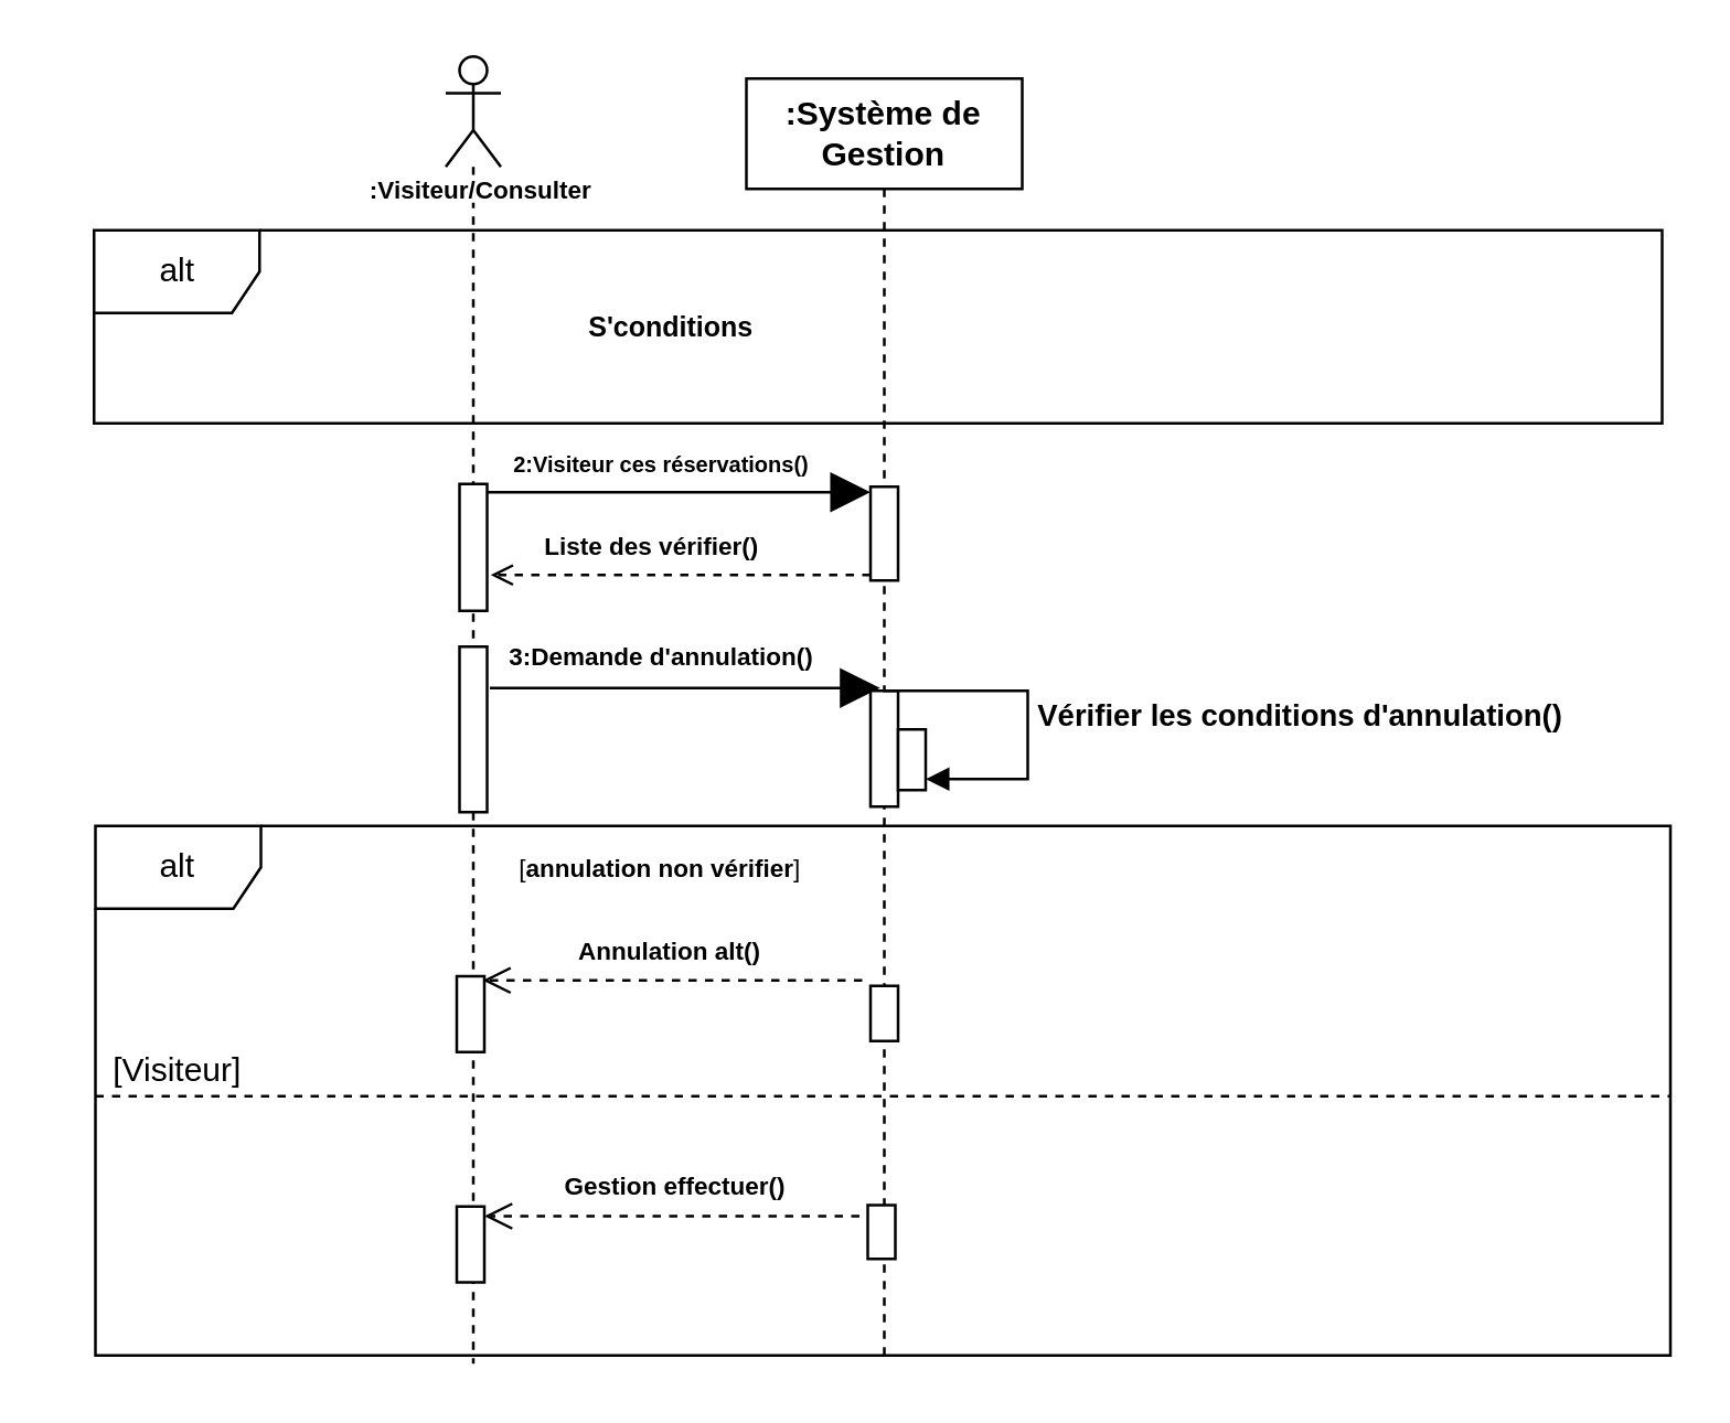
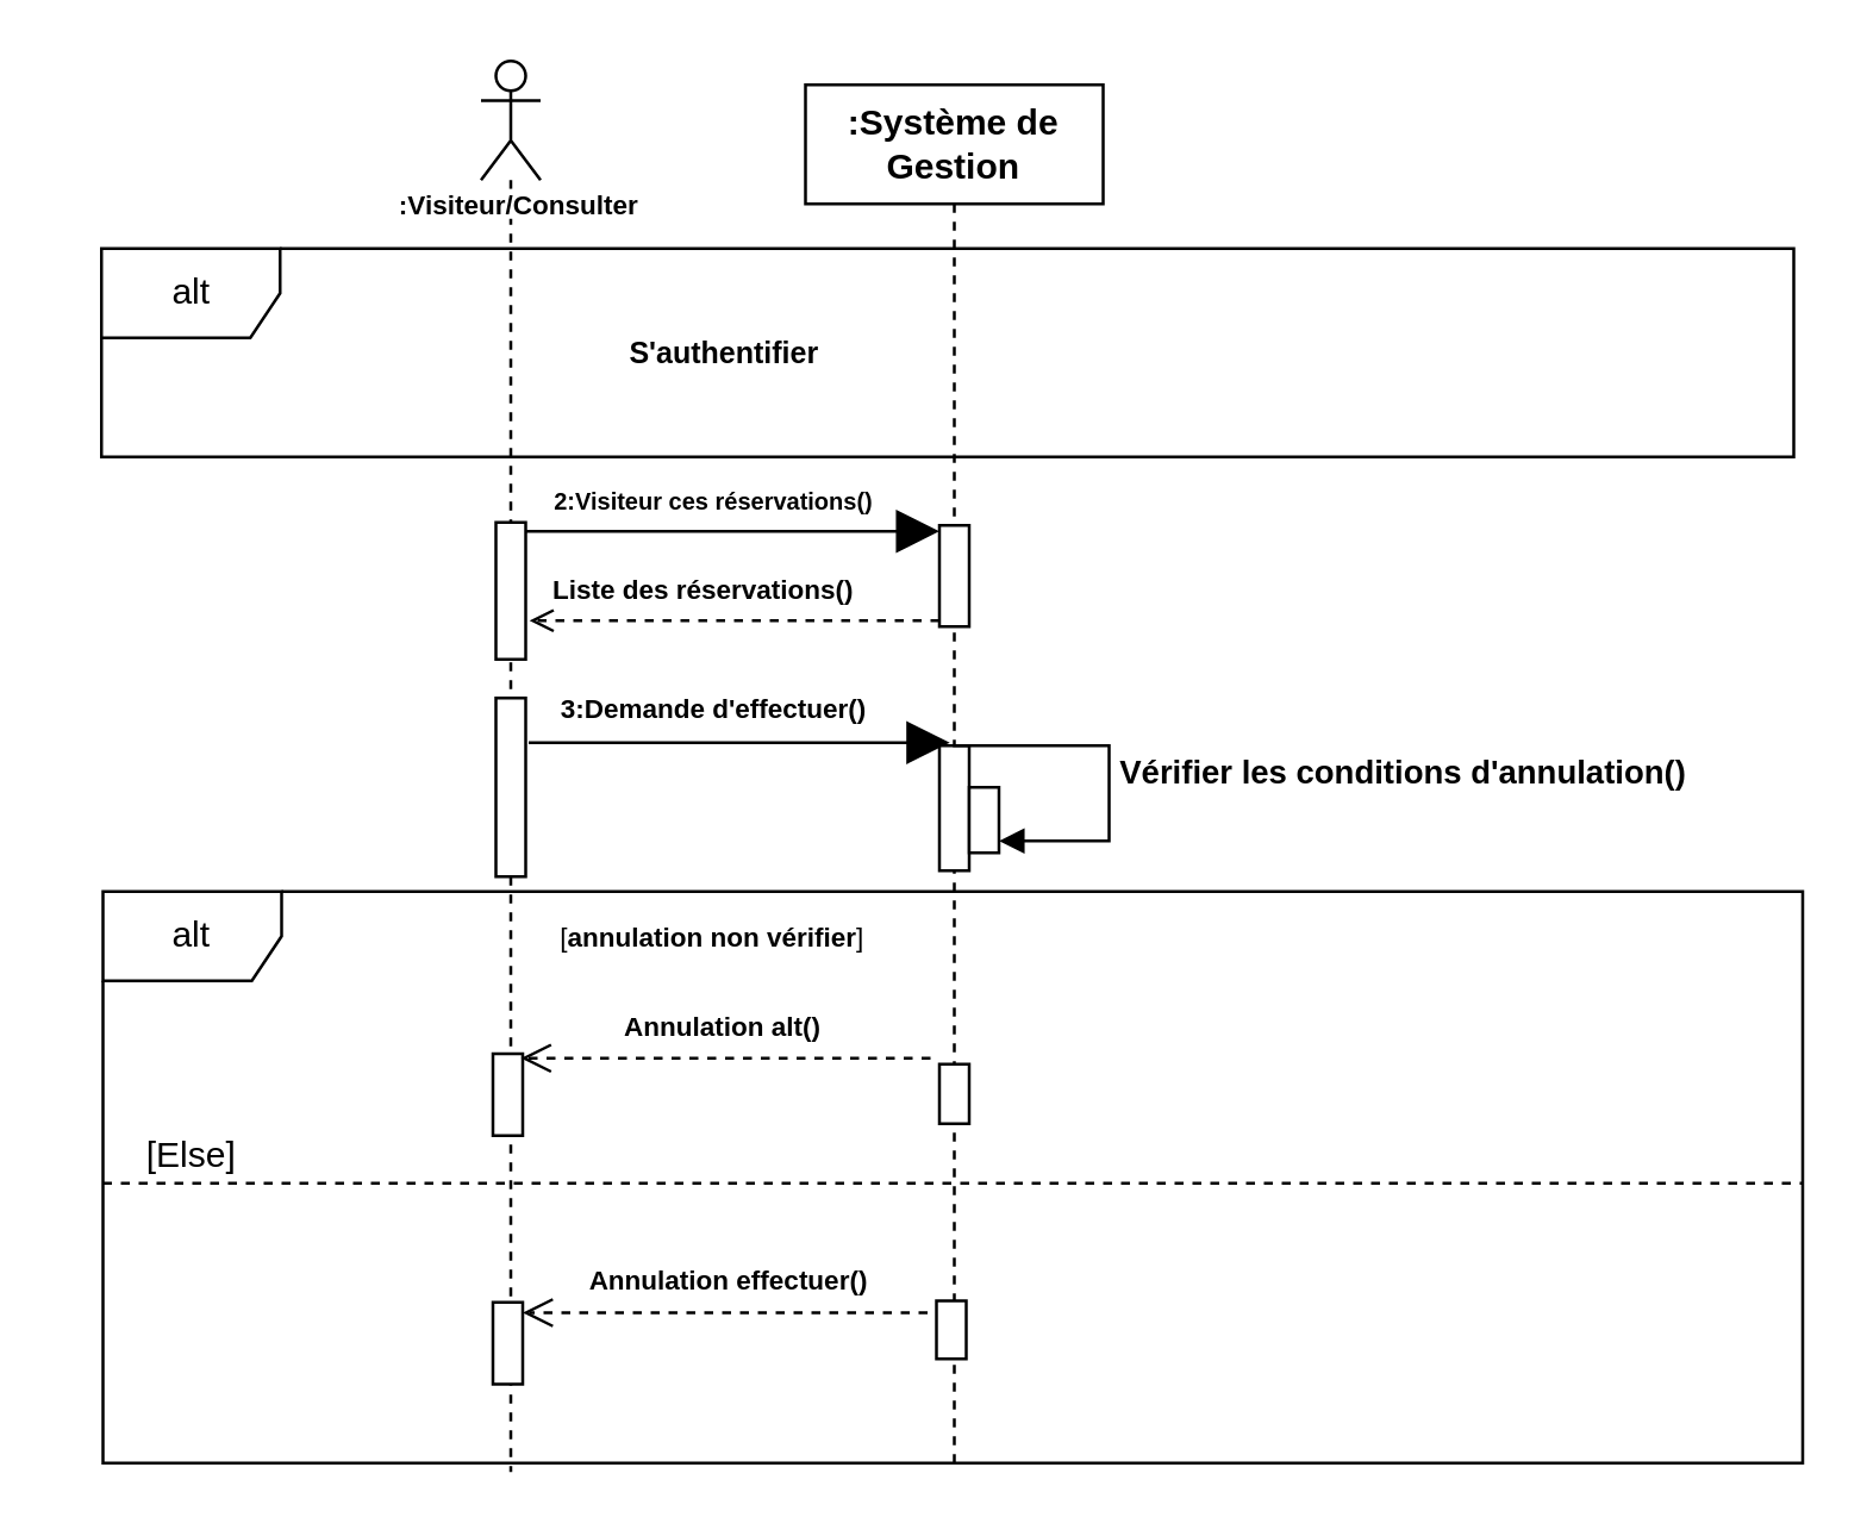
  <mxCell id="0" />
  <mxCell id="1" parent="0" />
  <mxCell id="2" value="" style="shape=umlLifeline;perimeter=lifelinePerimeter;whiteSpace=wrap;html=1;container=1;dropTarget=0;collapsible=0;recursiveResize=0;outlineConnect=0;portConstraint=eastwest;newEdgeStyle={&quot;curved&quot;:0,&quot;rounded&quot;:0};participant=umlActor;" vertex="1" parent="1"><mxGeometry x="161" y="20" width="20" height="474" as="geometry" /></mxCell>
  <mxCell id="3" value="" style="html=1;points=[[0,0,0,0,5],[0,1,0,0,-5],[1,0,0,0,5],[1,1,0,0,-5]];perimeter=orthogonalPerimeter;outlineConnect=0;targetShapes=umlLifeline;portConstraint=eastwest;newEdgeStyle={&quot;curved&quot;:0,&quot;rounded&quot;:0};fillColor=light-dark(#FFFFFF,#FFFFFF);strokeColor=light-dark(#000000,#000000);" vertex="1" parent="2"><mxGeometry x="4" y="333.5" width="10" height="27.5" as="geometry" /></mxCell>
  <mxCell id="4" value="&lt;b&gt;:Système de Gestion&lt;/b&gt;" style="shape=umlLifeline;perimeter=lifelinePerimeter;whiteSpace=wrap;html=1;container=0;dropTarget=0;collapsible=0;recursiveResize=0;outlineConnect=0;portConstraint=eastwest;newEdgeStyle={&quot;edgeStyle&quot;:&quot;elbowEdgeStyle&quot;,&quot;elbow&quot;:&quot;vertical&quot;,&quot;curved&quot;:0,&quot;rounded&quot;:0};fillColor=light-dark(#FFFFFF, #ffffff);strokeColor=light-dark(#000000,#000000);labelBackgroundColor=none;fontColor=light-dark(#000000,#000000);" vertex="1" parent="1"><mxGeometry x="270" y="28" width="100" height="466" as="geometry" /></mxCell>
  <mxCell id="5" value="" style="html=1;points=[[0,0,0,0,5],[0,1,0,0,-5],[1,0,0,0,5],[1,1,0,0,-5]];perimeter=orthogonalPerimeter;outlineConnect=0;targetShapes=umlLifeline;portConstraint=eastwest;newEdgeStyle={&quot;curved&quot;:0,&quot;rounded&quot;:0};fillColor=light-dark(#FFFFFF,#FFFFFF);strokeColor=light-dark(#000000,#000000);" vertex="1" parent="1"><mxGeometry x="166" y="175" width="10" height="46" as="geometry" /></mxCell>
  <mxCell id="6" value="" style="html=1;points=[[0,0,0,0,5],[0,1,0,0,-5],[1,0,0,0,5],[1,1,0,0,-5]];perimeter=orthogonalPerimeter;outlineConnect=0;targetShapes=umlLifeline;portConstraint=eastwest;newEdgeStyle={&quot;curved&quot;:0,&quot;rounded&quot;:0};fillColor=light-dark(#FFFFFF,#FFFFFF);strokeColor=light-dark(#000000,#000000);" vertex="1" parent="1"><mxGeometry x="166" y="234" width="10" height="60" as="geometry" /></mxCell>
  <mxCell id="7" value="" style="endArrow=block;endFill=1;endSize=12;html=1;rounded=0;strokeColor=light-dark(#000000,#000000);" edge="1" parent="1" target="25"><mxGeometry width="160" relative="1" as="geometry"><mxPoint x="176" y="178" as="sourcePoint" /><mxPoint x="305.28" y="178" as="targetPoint" /></mxGeometry></mxCell>
  <mxCell id="8" value="&lt;font style=&quot;color: light-dark(rgb(0, 0, 0), rgb(0, 0, 0)); font-size: 8px;&quot;&gt;&lt;b&gt;2:Visiteur ces réservations()&lt;/b&gt;&lt;/font&gt;" style="text;html=1;align=center;verticalAlign=middle;whiteSpace=wrap;rounded=0;" vertex="1" parent="1"><mxGeometry x="173.92" y="158" width="131.08" height="17" as="geometry" /></mxCell>
  <mxCell id="9" value="" style="endArrow=open;html=1;rounded=0;strokeColor=light-dark(#000000,#000000);dashed=1;strokeWidth=1;endFill=0;entryX=0;entryY=1;entryDx=0;entryDy=0;" edge="1" parent="1" target="10"><mxGeometry width="50" height="50" relative="1" as="geometry"><mxPoint x="315" y="208" as="sourcePoint" /><mxPoint x="168.727" y="213" as="targetPoint" /></mxGeometry></mxCell>
- <mxCell id="10" value="&lt;font style=&quot;color: light-dark(rgb(0, 0, 0), rgb(0, 0, 0)); font-size: 9px;&quot;&gt;&lt;b style=&quot;&quot;&gt;Liste des vérifier()&lt;/b&gt;&lt;/font&gt;" style="text;html=1;align=center;verticalAlign=middle;whiteSpace=wrap;rounded=0;" vertex="1" parent="1"><mxGeometry x="177.28" y="186" width="118" height="22" as="geometry" /></mxCell>
+ <mxCell id="10" value="&lt;font style=&quot;color: light-dark(rgb(0, 0, 0), rgb(0, 0, 0)); font-size: 9px;&quot;&gt;&lt;b style=&quot;&quot;&gt;Liste des réservations()&lt;/b&gt;&lt;/font&gt;" style="text;html=1;align=center;verticalAlign=middle;whiteSpace=wrap;rounded=0;" vertex="1" parent="1"><mxGeometry x="177.28" y="186" width="118" height="22" as="geometry" /></mxCell>
  <mxCell id="11" value="" style="endArrow=block;endFill=1;endSize=12;html=1;rounded=0;strokeColor=light-dark(#000000,#000000);" edge="1" parent="1"><mxGeometry width="160" relative="1" as="geometry"><mxPoint x="177" y="249" as="sourcePoint" /><mxPoint x="318.5" y="249" as="targetPoint" /></mxGeometry></mxCell>
- <mxCell id="12" value="&lt;font style=&quot;color: light-dark(rgb(0, 0, 0), rgb(0, 0, 0)); font-size: 9px;&quot;&gt;&lt;b style=&quot;&quot;&gt;3:Demande d'annulation()&lt;/b&gt;&lt;/font&gt;" style="text;html=1;align=center;verticalAlign=middle;whiteSpace=wrap;rounded=0;" vertex="1" parent="1"><mxGeometry x="175.28" y="228" width="129" height="18" as="geometry" /></mxCell>
+ <mxCell id="12" value="&lt;font style=&quot;color: light-dark(rgb(0, 0, 0), rgb(0, 0, 0)); font-size: 9px;&quot;&gt;&lt;b style=&quot;&quot;&gt;3:Demande d'effectuer()&lt;/b&gt;&lt;/font&gt;" style="text;html=1;align=center;verticalAlign=middle;whiteSpace=wrap;rounded=0;" vertex="1" parent="1"><mxGeometry x="175.28" y="228" width="129" height="18" as="geometry" /></mxCell>
  <mxCell id="13" value="alt" style="shape=umlFrame;whiteSpace=wrap;html=1;pointerEvents=0;" vertex="1" parent="1"><mxGeometry x="34" y="299" width="571" height="192" as="geometry" /></mxCell>
  <mxCell id="14" value="&lt;font style=&quot;font-size: 9px;&quot;&gt;[&lt;b style=&quot;&quot;&gt;annulation non vérifier&lt;/b&gt;]&lt;/font&gt;" style="text;html=1;align=center;verticalAlign=middle;whiteSpace=wrap;rounded=0;" vertex="1" parent="1"><mxGeometry x="177.28" y="299" width="123.72" height="30" as="geometry" /></mxCell>
  <mxCell id="15" value="" style="html=1;verticalAlign=bottom;endArrow=open;dashed=1;endSize=8;curved=0;rounded=0;strokeColor=light-dark(#000000,#000000);" edge="1" parent="1"><mxGeometry relative="1" as="geometry"><mxPoint x="312" y="355" as="sourcePoint" /><mxPoint x="174.414" y="355" as="targetPoint" /></mxGeometry></mxCell>
  <mxCell id="16" value="&lt;font style=&quot;color: light-dark(rgb(0, 0, 0), rgb(0, 0, 0)); font-size: 9px;&quot;&gt;&lt;b style=&quot;&quot;&gt;Annulation alt()&lt;/b&gt;&lt;/font&gt;" style="text;html=1;align=center;verticalAlign=middle;whiteSpace=wrap;rounded=0;" vertex="1" parent="1"><mxGeometry x="185.64" y="335" width="112.72" height="17" as="geometry" /></mxCell>
  <mxCell id="17" value="" style="line;strokeWidth=1;fillColor=none;align=left;verticalAlign=middle;spacingTop=-1;spacingLeft=3;spacingRight=3;rotatable=0;labelPosition=right;points=[];portConstraint=eastwest;strokeColor=inherit;dashed=1;" vertex="1" parent="1"><mxGeometry x="34" y="393" width="571" height="8" as="geometry" /></mxCell>
- <mxCell id="18" value="[Visiteur]" style="text;html=1;align=center;verticalAlign=middle;whiteSpace=wrap;rounded=0;" vertex="1" parent="1"><mxGeometry x="20" y="373" width="88" height="30" as="geometry" /></mxCell>
+ <mxCell id="18" value="[Else]" style="text;html=1;align=center;verticalAlign=middle;whiteSpace=wrap;rounded=0;" vertex="1" parent="1"><mxGeometry x="20" y="373" width="88" height="30" as="geometry" /></mxCell>
  <mxCell id="19" value="" style="html=1;points=[[0,0,0,0,5],[0,1,0,0,-5],[1,0,0,0,5],[1,1,0,0,-5]];perimeter=orthogonalPerimeter;outlineConnect=0;targetShapes=umlLifeline;portConstraint=eastwest;newEdgeStyle={&quot;curved&quot;:0,&quot;rounded&quot;:0};fillColor=light-dark(#FFFFFF,#FFFFFF);strokeColor=light-dark(#000000,#000000);" vertex="1" parent="1"><mxGeometry x="314" y="436.5" width="10" height="19.5" as="geometry" /></mxCell>
  <mxCell id="20" value="" style="html=1;verticalAlign=bottom;endArrow=open;dashed=1;endSize=8;curved=0;rounded=0;strokeColor=light-dark(#000000,#000000);" edge="1" parent="1" source="23"><mxGeometry relative="1" as="geometry"><mxPoint x="311" y="449.5" as="sourcePoint" /><mxPoint x="173.414" y="449.5" as="targetPoint" /></mxGeometry></mxCell>
- <mxCell id="21" value="&lt;font style=&quot;color: light-dark(rgb(0, 0, 0), rgb(0, 0, 0)); font-size: 9px;&quot;&gt;&lt;b style=&quot;&quot;&gt;Gestion effectuer()&lt;/b&gt;&lt;/font&gt;" style="text;html=1;align=center;verticalAlign=middle;whiteSpace=wrap;rounded=0;" vertex="1" parent="1"><mxGeometry x="188.28" y="420" width="112.72" height="17" as="geometry" /></mxCell>
+ <mxCell id="21" value="&lt;font style=&quot;color: light-dark(rgb(0, 0, 0), rgb(0, 0, 0)); font-size: 9px;&quot;&gt;&lt;b style=&quot;&quot;&gt;Annulation effectuer()&lt;/b&gt;&lt;/font&gt;" style="text;html=1;align=center;verticalAlign=middle;whiteSpace=wrap;rounded=0;" vertex="1" parent="1"><mxGeometry x="188.28" y="420" width="112.72" height="17" as="geometry" /></mxCell>
  <mxCell id="22" value="" style="html=1;verticalAlign=bottom;endArrow=open;dashed=1;endSize=8;curved=0;rounded=0;strokeColor=light-dark(#000000,#000000);" edge="1" parent="1"><mxGeometry relative="1" as="geometry"><mxPoint x="311" y="440.5" as="sourcePoint" /><mxPoint x="175" y="440.5" as="targetPoint" /></mxGeometry></mxCell>
  <mxCell id="23" value="" style="html=1;points=[[0,0,0,0,5],[0,1,0,0,-5],[1,0,0,0,5],[1,1,0,0,-5]];perimeter=orthogonalPerimeter;outlineConnect=0;targetShapes=umlLifeline;portConstraint=eastwest;newEdgeStyle={&quot;curved&quot;:0,&quot;rounded&quot;:0};fillColor=light-dark(#FFFFFF,#FFFFFF);strokeColor=light-dark(#000000,#000000);" vertex="1" parent="1"><mxGeometry x="165" y="437" width="10" height="27.5" as="geometry" /></mxCell>
  <mxCell id="24" value="&lt;b style=&quot;font-size: 9px;&quot;&gt;:Visiteur/Consulter&lt;/b&gt;" style="text;html=1;align=center;verticalAlign=middle;whiteSpace=wrap;rounded=0;fillColor=#FFFFFF;" vertex="1" parent="1"><mxGeometry x="147" y="63" width="54" height="10" as="geometry" /></mxCell>
  <mxCell id="25" value="" style="html=1;points=[[0,0,0,0,5],[0,1,0,0,-5],[1,0,0,0,5],[1,1,0,0,-5]];perimeter=orthogonalPerimeter;outlineConnect=0;targetShapes=umlLifeline;portConstraint=eastwest;newEdgeStyle={&quot;curved&quot;:0,&quot;rounded&quot;:0};fillColor=light-dark(#FFFFFF,#FFFFFF);strokeColor=light-dark(#000000,#000000);" vertex="1" parent="1"><mxGeometry x="315" y="176" width="10" height="34" as="geometry" /></mxCell>
  <mxCell id="26" value="" style="html=1;points=[[0,0,0,0,5],[0,1,0,0,-5],[1,0,0,0,5],[1,1,0,0,-5]];perimeter=orthogonalPerimeter;outlineConnect=0;targetShapes=umlLifeline;portConstraint=eastwest;newEdgeStyle={&quot;curved&quot;:0,&quot;rounded&quot;:0};fillColor=light-dark(#FFFFFF,#FFFFFF);strokeColor=light-dark(#000000,#000000);" vertex="1" parent="1"><mxGeometry x="315" y="250" width="10" height="42" as="geometry" /></mxCell>
  <mxCell id="27" value="" style="html=1;points=[[0,0,0,0,5],[0,1,0,0,-5],[1,0,0,0,5],[1,1,0,0,-5]];perimeter=orthogonalPerimeter;outlineConnect=0;targetShapes=umlLifeline;portConstraint=eastwest;newEdgeStyle={&quot;curved&quot;:0,&quot;rounded&quot;:0};fillColor=light-dark(#FFFFFF,#FFFFFF);strokeColor=light-dark(#000000,#000000);" vertex="1" parent="1"><mxGeometry x="315" y="357" width="10" height="20" as="geometry" /></mxCell>
  <mxCell id="28" value="" style="html=1;points=[[0,0,0,0,5],[0,1,0,0,-5],[1,0,0,0,5],[1,1,0,0,-5]];perimeter=orthogonalPerimeter;outlineConnect=0;targetShapes=umlLifeline;portConstraint=eastwest;newEdgeStyle={&quot;curved&quot;:0,&quot;rounded&quot;:0};" vertex="1" parent="1"><mxGeometry x="325" y="264" width="10" height="22" as="geometry" /></mxCell>
  <mxCell id="29" value="&lt;b&gt;Vérifier les conditions d'annulation()&lt;/b&gt;" style="html=1;align=left;spacingLeft=2;endArrow=block;rounded=0;edgeStyle=orthogonalEdgeStyle;curved=0;rounded=0;" edge="1" parent="1"><mxGeometry relative="1" as="geometry"><mxPoint x="319.5" y="250" as="sourcePoint" /><Array as="points"><mxPoint x="372" y="250" /><mxPoint x="372" y="282" /></Array><mxPoint x="335" y="282" as="targetPoint" /></mxGeometry></mxCell>
  <mxCell id="30" value="alt" style="shape=umlFrame;whiteSpace=wrap;html=1;pointerEvents=0;" vertex="1" parent="1"><mxGeometry x="33.5" y="83" width="568.5" height="70" as="geometry" /></mxCell>
- <mxCell id="31" value="&lt;font size=&quot;1&quot;&gt;&lt;b&gt;S'conditions&lt;/b&gt;&lt;/font&gt;" style="text;html=1;align=center;verticalAlign=middle;whiteSpace=wrap;rounded=0;" vertex="1" parent="1"><mxGeometry x="181.28" y="103" width="123.72" height="30" as="geometry" /></mxCell>
+ <mxCell id="31" value="&lt;font size=&quot;1&quot;&gt;&lt;b&gt;S'authentifier&lt;/b&gt;&lt;/font&gt;" style="text;html=1;align=center;verticalAlign=middle;whiteSpace=wrap;rounded=0;" vertex="1" parent="1"><mxGeometry x="181.28" y="103" width="123.72" height="30" as="geometry" /></mxCell>
